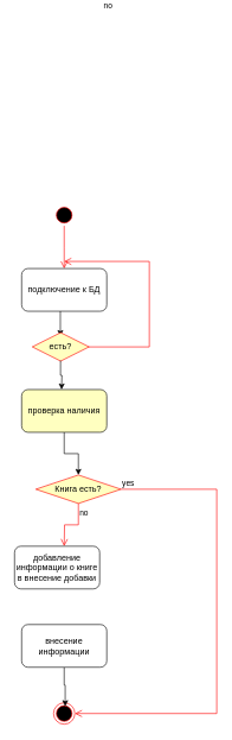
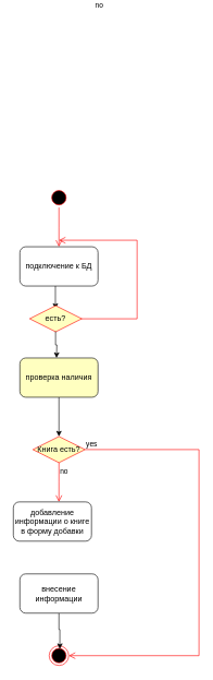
  <mxCell id="0" />
  <mxCell id="1" parent="0" />
  <mxCell id="2" value="" style="ellipse;html=1;shape=startState;fillColor=#000000;strokeColor=#ff0000;" vertex="1" parent="1"><mxGeometry x="75" y="20" width="30" height="30" as="geometry" /></mxCell>
  <mxCell id="3" value="" style="edgeStyle=orthogonalEdgeStyle;html=1;verticalAlign=bottom;endArrow=open;endSize=8;strokeColor=#ff0000;rounded=0;" edge="1" source="2" parent="1"><mxGeometry relative="1" as="geometry"><mxPoint x="90" y="110" as="targetPoint" /></mxGeometry></mxCell>
  <mxCell id="4" style="edgeStyle=orthogonalEdgeStyle;rounded=0;orthogonalLoop=1;jettySize=auto;html=1;entryX=0.5;entryY=0;entryDx=0;entryDy=0;" edge="1" parent="1" source="5" target="6"><mxGeometry relative="1" as="geometry" /></mxCell>
  <mxCell id="5" value="проверка наличия" style="rounded=1;whiteSpace=wrap;html=1;fillColor=#ffffc0;" vertex="1" parent="1"><mxGeometry x="30" y="280" width="120" height="60" as="geometry" /></mxCell>
- <mxCell id="6" value="Книга есть?" style="rhombus;whiteSpace=wrap;html=1;fillColor=#ffffc0;strokeColor=#ff0000;" vertex="1" parent="1"><mxGeometry x="50" y="400" width="120" height="40" as="geometry" /></mxCell>
+ <mxCell id="6" value="Книга есть?" style="rhombus;whiteSpace=wrap;html=1;fillColor=#ffffc0;strokeColor=#ff0000;" vertex="1" parent="1"><mxGeometry x="50" y="400" width="80" height="40" as="geometry" /></mxCell>
  <mxCell id="7" value="yes" style="edgeStyle=orthogonalEdgeStyle;html=1;align=left;verticalAlign=bottom;endArrow=open;endSize=8;strokeColor=#ff0000;rounded=0;entryX=1;entryY=0.5;entryDx=0;entryDy=0;" edge="1" source="6" parent="1" target="9"><mxGeometry x="-1" relative="1" as="geometry"><mxPoint x="230" y="420" as="targetPoint" /><Array as="points"><mxPoint x="305" y="420" /><mxPoint x="305" y="735" /></Array></mxGeometry></mxCell>
  <mxCell id="8" value="no" style="edgeStyle=orthogonalEdgeStyle;html=1;align=left;verticalAlign=top;endArrow=open;endSize=8;strokeColor=#ff0000;rounded=0;" edge="1" source="6" parent="1"><mxGeometry x="-1" relative="1" as="geometry"><mxPoint x="90" y="500" as="targetPoint" /></mxGeometry></mxCell>
  <mxCell id="9" value="" style="ellipse;html=1;shape=endState;fillColor=#000000;strokeColor=#ff0000;" vertex="1" parent="1"><mxGeometry x="75" y="720" width="30" height="30" as="geometry" /></mxCell>
  <mxCell id="10" style="edgeStyle=orthogonalEdgeStyle;rounded=0;orthogonalLoop=1;jettySize=auto;html=1;entryX=0.5;entryY=0;entryDx=0;entryDy=0;" edge="1" parent="1"><mxGeometry relative="1" as="geometry"><mxPoint x="84.58" y="160" as="sourcePoint" /><mxPoint x="84.58" y="205" as="targetPoint" /></mxGeometry></mxCell>
  <mxCell id="11" value="no" style="edgeStyle=orthogonalEdgeStyle;html=1;align=left;verticalAlign=bottom;endArrow=open;endSize=8;strokeColor=#ff0000;rounded=0;exitX=0.986;exitY=0.503;exitDx=0;exitDy=0;exitPerimeter=0;" edge="1" parent="1" source="16"><mxGeometry x="0.667" y="-350" relative="1" as="geometry"><mxPoint x="90" y="100" as="targetPoint" /><mxPoint x="125" y="215" as="sourcePoint" /><Array as="points"><mxPoint x="210" y="220" /><mxPoint x="210" y="100" /></Array><mxPoint as="offset" /></mxGeometry></mxCell>
  <mxCell id="12" style="edgeStyle=orthogonalEdgeStyle;rounded=0;orthogonalLoop=1;jettySize=auto;html=1;entryX=0.547;entryY=0.163;entryDx=0;entryDy=0;entryPerimeter=0;" edge="1" parent="1" source="13" target="9"><mxGeometry relative="1" as="geometry" /></mxCell>
  <mxCell id="13" value="внесение информации" style="rounded=1;whiteSpace=wrap;html=1;" vertex="1" parent="1"><mxGeometry x="30" y="610" width="120" height="60" as="geometry" /></mxCell>
- <mxCell id="14" value="добавление информации о книге в внесение добавки" style="rounded=1;whiteSpace=wrap;html=1;" vertex="1" parent="1"><mxGeometry x="20" y="500" width="120" height="60" as="geometry" /></mxCell>
+ <mxCell id="14" value="добавление информации о книге в форму добавки" style="rounded=1;whiteSpace=wrap;html=1;" vertex="1" parent="1"><mxGeometry x="20" y="500" width="120" height="60" as="geometry" /></mxCell>
  <mxCell id="15" value="подключение к БД" style="rounded=1;whiteSpace=wrap;html=1;" vertex="1" parent="1"><mxGeometry x="30" y="110" width="120" height="60" as="geometry" /></mxCell>
  <mxCell id="16" value="есть?" style="rhombus;whiteSpace=wrap;html=1;fillColor=#ffffc0;strokeColor=#ff0000;" vertex="1" parent="1"><mxGeometry x="45" y="200" width="80" height="40" as="geometry" /></mxCell>
  <mxCell id="17" value="" style="edgeStyle=orthogonalEdgeStyle;rounded=0;orthogonalLoop=1;jettySize=auto;html=1;entryX=0.521;entryY=0.026;entryDx=0;entryDy=0;entryPerimeter=0;exitX=0.498;exitY=0.982;exitDx=0;exitDy=0;exitPerimeter=0;" edge="1" parent="1" source="16"><mxGeometry relative="1" as="geometry"><mxPoint x="83.74" y="248.44" as="sourcePoint" /><mxPoint x="86.26" y="280" as="targetPoint" /></mxGeometry></mxCell>
